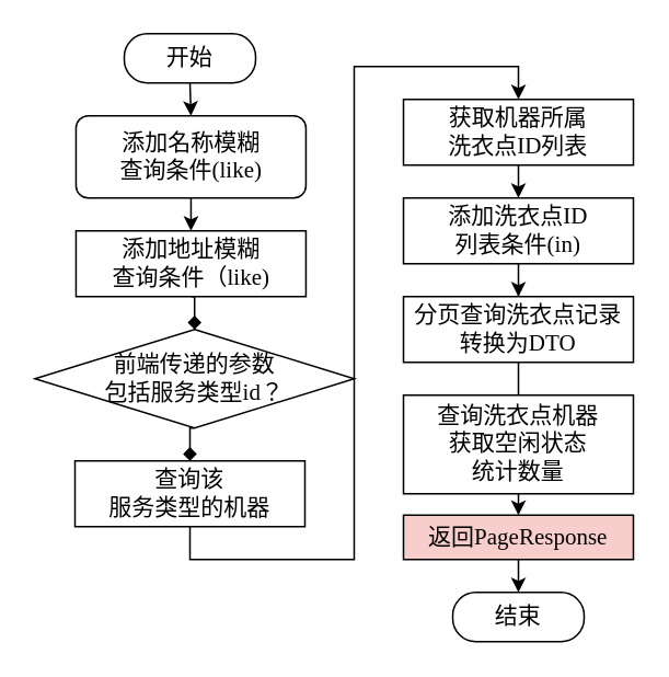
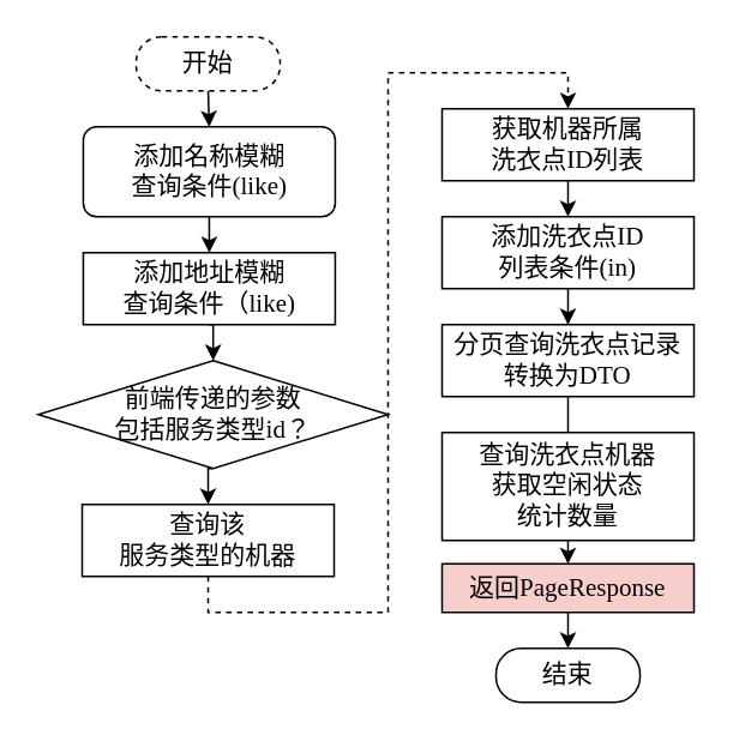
  <mxCell id="0" />
  <mxCell id="1" parent="0" />
  <mxCell id="2" style="edgeStyle=orthogonalEdgeStyle;rounded=0;orthogonalLoop=1;jettySize=auto;html=1;exitX=0.5;exitY=1;exitDx=0;exitDy=0;entryX=0.5;entryY=0;entryDx=0;entryDy=0;fontFamily=宋体;fontSize=14;fontColor=default;" parent="1" source="3" target="5" edge="1"><mxGeometry relative="1" as="geometry" /></mxCell>
- <mxCell id="3" value="开始" style="rounded=1;whiteSpace=wrap;html=1;fontSize=14;glass=0;strokeWidth=1;shadow=0;arcSize=47;fontFamily=宋体;" parent="1" vertex="1"><mxGeometry x="75" y="20" width="80" height="30" as="geometry" /></mxCell>
+ <mxCell id="3" value="开始" style="rounded=1;whiteSpace=wrap;html=1;fontSize=14;glass=0;strokeWidth=1;shadow=0;arcSize=47;fontFamily=宋体;dashed=1;" parent="1" vertex="1"><mxGeometry x="75" y="20" width="80" height="30" as="geometry" /></mxCell>
  <mxCell id="4" style="edgeStyle=orthogonalEdgeStyle;rounded=0;orthogonalLoop=1;jettySize=auto;html=1;exitX=0.5;exitY=1;exitDx=0;exitDy=0;entryX=0.5;entryY=0;entryDx=0;entryDy=0;" edge="1" parent="1" source="5" target="10"><mxGeometry relative="1" as="geometry" /></mxCell>
  <mxCell id="5" value="添加名称&lt;span style=&quot;background-color: transparent; color: light-dark(rgb(0, 0, 0), rgb(255, 255, 255));&quot;&gt;模糊&lt;/span&gt;&lt;div&gt;&lt;span style=&quot;background-color: transparent; color: light-dark(rgb(0, 0, 0), rgb(255, 255, 255));&quot;&gt;查询条件(like)&lt;/span&gt;&lt;/div&gt;" style="whiteSpace=wrap;html=1;fontFamily=宋体;fontSize=14;rounded=1;" parent="1" vertex="1"><mxGeometry x="45.63" y="70" width="140" height="50" as="geometry" /></mxCell>
  <mxCell id="6" value="结束" style="rounded=1;whiteSpace=wrap;html=1;fontSize=14;glass=0;strokeWidth=1;shadow=0;arcSize=47;fontFamily=宋体;" parent="1" vertex="1"><mxGeometry x="275" y="360" width="80" height="30" as="geometry" /></mxCell>
- <mxCell id="7" style="edgeStyle=orthogonalEdgeStyle;rounded=0;orthogonalLoop=1;jettySize=auto;html=1;exitX=0.5;exitY=1;exitDx=0;exitDy=0;entryX=0.5;entryY=0;entryDx=0;entryDy=0;endArrow=diamond;" edge="1" parent="1" source="8" target="12"><mxGeometry relative="1" as="geometry" /></mxCell>
+ <mxCell id="7" style="edgeStyle=orthogonalEdgeStyle;rounded=0;orthogonalLoop=1;jettySize=auto;html=1;exitX=0.5;exitY=1;exitDx=0;exitDy=0;entryX=0.5;entryY=0;entryDx=0;entryDy=0;" edge="1" parent="1" source="8" target="12"><mxGeometry relative="1" as="geometry" /></mxCell>
  <mxCell id="8" value="&lt;font face=&quot;宋体&quot;&gt;&lt;span style=&quot;font-size: 14px;&quot;&gt;前端传递的参数&lt;/span&gt;&lt;/font&gt;&lt;div&gt;&lt;font face=&quot;宋体&quot;&gt;&lt;span style=&quot;font-size: 14px;&quot;&gt;包括服务类型id？&lt;/span&gt;&lt;/font&gt;&lt;/div&gt;" style="rhombus;whiteSpace=wrap;html=1;" vertex="1" parent="1"><mxGeometry x="20.63" y="200" width="194.37" height="60" as="geometry" /></mxCell>
- <mxCell id="9" style="edgeStyle=orthogonalEdgeStyle;rounded=0;orthogonalLoop=1;jettySize=auto;html=1;exitX=0.5;exitY=1;exitDx=0;exitDy=0;entryX=0.5;entryY=0;entryDx=0;entryDy=0;endArrow=diamond;" edge="1" parent="1" source="10" target="8"><mxGeometry relative="1" as="geometry" /></mxCell>
+ <mxCell id="9" style="edgeStyle=orthogonalEdgeStyle;rounded=0;orthogonalLoop=1;jettySize=auto;html=1;exitX=0.5;exitY=1;exitDx=0;exitDy=0;entryX=0.5;entryY=0;entryDx=0;entryDy=0;" edge="1" parent="1" source="10" target="8"><mxGeometry relative="1" as="geometry" /></mxCell>
  <mxCell id="10" value="添加地址&lt;span style=&quot;background-color: transparent; color: light-dark(rgb(0, 0, 0), rgb(255, 255, 255));&quot;&gt;模糊&lt;/span&gt;&lt;div&gt;&lt;span style=&quot;background-color: transparent; color: light-dark(rgb(0, 0, 0), rgb(255, 255, 255));&quot;&gt;查询条件（like)&lt;/span&gt;&lt;/div&gt;" style="rounded=0;whiteSpace=wrap;html=1;fontFamily=宋体;fontSize=14;" vertex="1" parent="1"><mxGeometry x="45.63" y="140" width="140" height="40" as="geometry" /></mxCell>
- <mxCell id="11" style="edgeStyle=orthogonalEdgeStyle;rounded=0;orthogonalLoop=1;jettySize=auto;html=1;exitX=0.5;exitY=1;exitDx=0;exitDy=0;entryX=0.5;entryY=0;entryDx=0;entryDy=0;" edge="1" parent="1" source="12" target="14"><mxGeometry relative="1" as="geometry" /></mxCell>
+ <mxCell id="11" style="edgeStyle=orthogonalEdgeStyle;rounded=0;orthogonalLoop=1;jettySize=auto;html=1;exitX=0.5;exitY=1;exitDx=0;exitDy=0;entryX=0.5;entryY=0;entryDx=0;entryDy=0;dashed=1;" edge="1" parent="1" source="12" target="14"><mxGeometry relative="1" as="geometry" /></mxCell>
  <mxCell id="12" value="查询该&lt;div&gt;服务类型的机器&lt;/div&gt;" style="rounded=0;whiteSpace=wrap;html=1;fontFamily=宋体;fontSize=14;" vertex="1" parent="1"><mxGeometry x="45" y="280" width="140" height="40" as="geometry" /></mxCell>
  <mxCell id="13" style="edgeStyle=orthogonalEdgeStyle;rounded=0;orthogonalLoop=1;jettySize=auto;html=1;exitX=0.5;exitY=1;exitDx=0;exitDy=0;entryX=0.5;entryY=0;entryDx=0;entryDy=0;" edge="1" parent="1" source="14" target="16"><mxGeometry relative="1" as="geometry" /></mxCell>
  <mxCell id="14" value="获取机器所属&lt;div&gt;洗衣点ID列表&lt;/div&gt;" style="rounded=0;whiteSpace=wrap;html=1;fontFamily=宋体;fontSize=14;" vertex="1" parent="1"><mxGeometry x="245" y="60" width="140" height="40" as="geometry" /></mxCell>
  <mxCell id="15" style="edgeStyle=orthogonalEdgeStyle;rounded=0;orthogonalLoop=1;jettySize=auto;html=1;exitX=0.5;exitY=1;exitDx=0;exitDy=0;" edge="1" parent="1" source="16" target="18"><mxGeometry relative="1" as="geometry" /></mxCell>
  <mxCell id="16" value="添加洗衣点ID&lt;div&gt;列表条件(in)&lt;/div&gt;" style="rounded=0;whiteSpace=wrap;html=1;fontFamily=宋体;fontSize=14;" vertex="1" parent="1"><mxGeometry x="245" y="120" width="140" height="40" as="geometry" /></mxCell>
  <mxCell id="17" style="edgeStyle=orthogonalEdgeStyle;rounded=0;orthogonalLoop=1;jettySize=auto;html=1;exitX=0.5;exitY=1;exitDx=0;exitDy=0;entryX=0.5;entryY=0;entryDx=0;entryDy=0;endArrow=none;" edge="1" parent="1" source="18" target="20"><mxGeometry relative="1" as="geometry" /></mxCell>
  <mxCell id="18" value="分页查询&lt;span style=&quot;background-color: transparent; color: light-dark(rgb(0, 0, 0), rgb(255, 255, 255));&quot;&gt;洗衣点记录&lt;/span&gt;&lt;div&gt;&lt;span style=&quot;background-color: transparent; color: light-dark(rgb(0, 0, 0), rgb(255, 255, 255));&quot;&gt;转换为DTO&lt;/span&gt;&lt;/div&gt;" style="rounded=0;whiteSpace=wrap;html=1;fontFamily=宋体;fontSize=14;" vertex="1" parent="1"><mxGeometry x="245" y="180" width="140" height="40" as="geometry" /></mxCell>
  <mxCell id="19" style="edgeStyle=orthogonalEdgeStyle;rounded=0;orthogonalLoop=1;jettySize=auto;html=1;exitX=0.5;exitY=1;exitDx=0;exitDy=0;entryX=0.5;entryY=0;entryDx=0;entryDy=0;" edge="1" parent="1" source="20" target="22"><mxGeometry relative="1" as="geometry" /></mxCell>
  <mxCell id="20" value="查询洗衣点机器&lt;div&gt;获取空闲状态&lt;/div&gt;&lt;div&gt;统计数量&lt;/div&gt;" style="rounded=0;whiteSpace=wrap;html=1;fontFamily=宋体;fontSize=14;" vertex="1" parent="1"><mxGeometry x="245" y="240" width="140" height="60" as="geometry" /></mxCell>
  <mxCell id="21" style="edgeStyle=orthogonalEdgeStyle;rounded=0;orthogonalLoop=1;jettySize=auto;html=1;exitX=0.5;exitY=1;exitDx=0;exitDy=0;entryX=0.5;entryY=0;entryDx=0;entryDy=0;" edge="1" parent="1" source="22" target="6"><mxGeometry relative="1" as="geometry" /></mxCell>
  <mxCell id="22" value="返回PageResponse" style="rounded=0;whiteSpace=wrap;html=1;fontFamily=宋体;fontSize=14;fillColor=#f8cecc;" vertex="1" parent="1"><mxGeometry x="245" y="313" width="140" height="27" as="geometry" /></mxCell>
